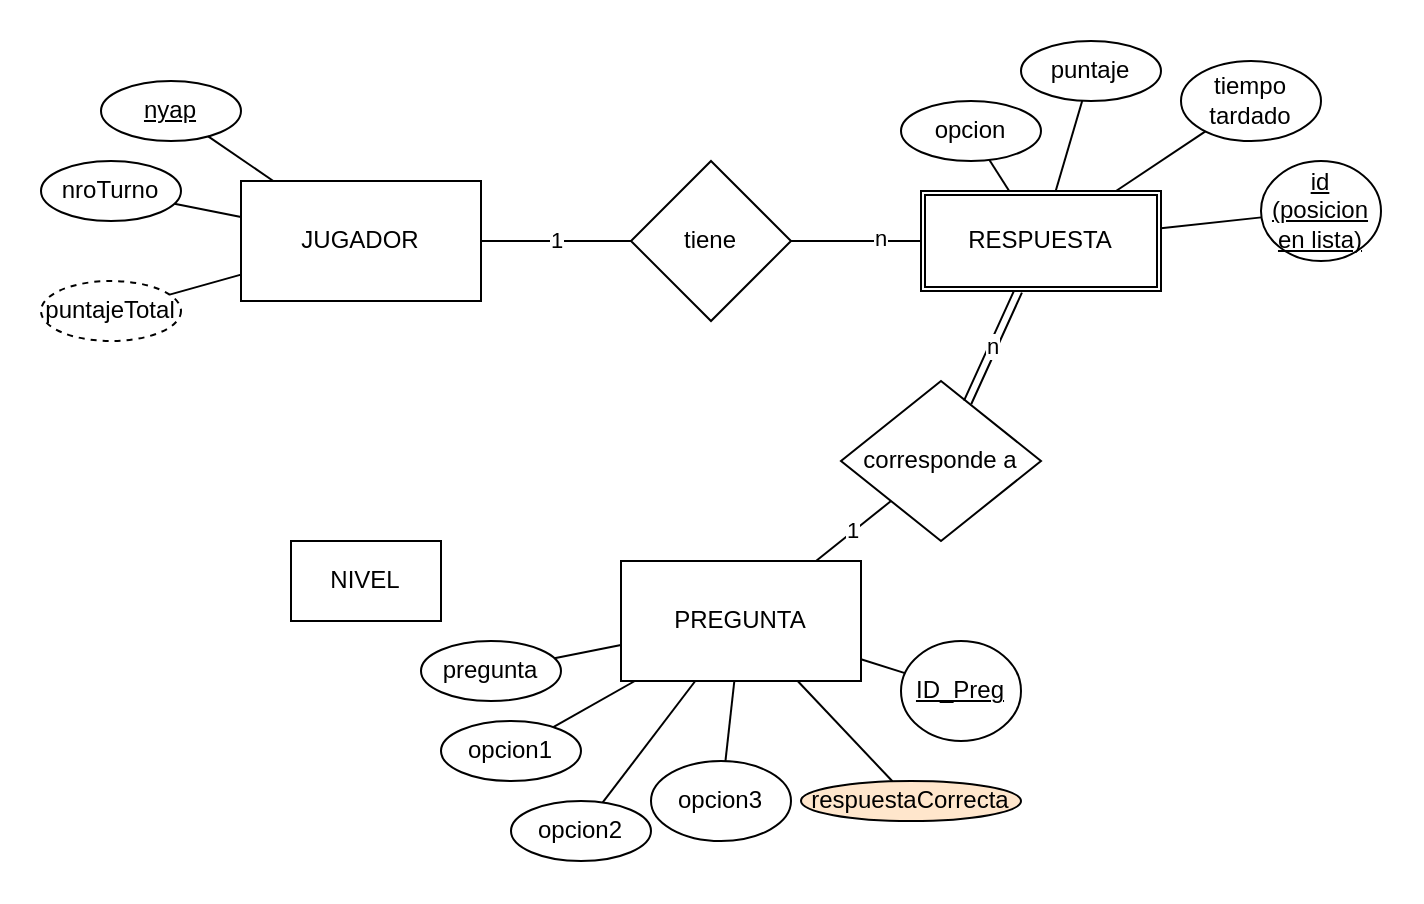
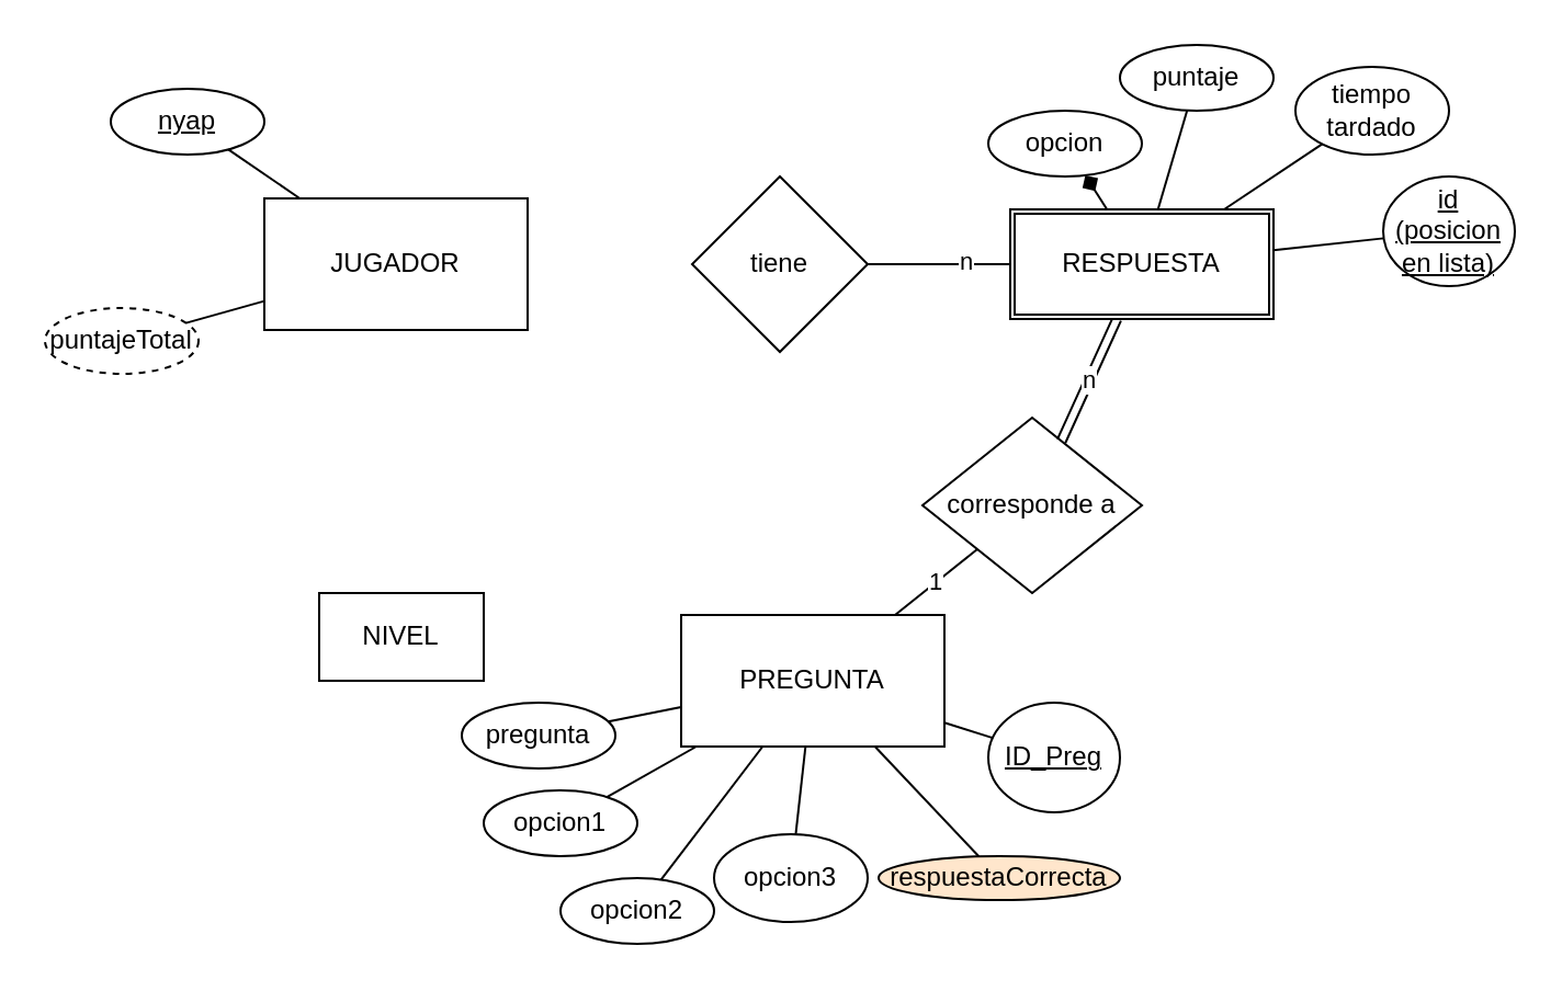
  <mxCell id="0" />
  <mxCell id="1" parent="0" />
  <mxCell id="2" value="JUGADOR" style="rounded=0;whiteSpace=wrap;html=1;" vertex="1" parent="1"><mxGeometry x="120" y="90" width="120" height="60" as="geometry" /></mxCell>
  <mxCell id="3" value="PREGUNTA" style="rounded=0;whiteSpace=wrap;html=1;" vertex="1" parent="1"><mxGeometry x="310" y="280" width="120" height="60" as="geometry" /></mxCell>
  <mxCell id="4" value="nyap" style="ellipse;whiteSpace=wrap;html=1;fontStyle=4" vertex="1" parent="1"><mxGeometry x="50" y="40" width="70" height="30" as="geometry" /></mxCell>
  <mxCell id="5" value="" style="endArrow=none;html=1;rounded=0;" edge="1" parent="1" source="2" target="4"><mxGeometry width="50" height="50" relative="1" as="geometry"><mxPoint x="480" y="250" as="sourcePoint" /><mxPoint x="530" y="200" as="targetPoint" /></mxGeometry></mxCell>
- <mxCell id="6" value="nroTurno" style="ellipse;whiteSpace=wrap;html=1;" vertex="1" parent="1"><mxGeometry x="20" y="80" width="70" height="30" as="geometry" /></mxCell>
- <mxCell id="7" value="" style="endArrow=none;html=1;rounded=0;" edge="1" parent="1" target="6" source="2"><mxGeometry width="50" height="50" relative="1" as="geometry"><mxPoint x="66" y="150" as="sourcePoint" /><mxPoint x="460" y="260" as="targetPoint" /></mxGeometry></mxCell>
  <mxCell id="8" value="tiene" style="rhombus;whiteSpace=wrap;html=1;" vertex="1" parent="1"><mxGeometry x="315" y="80" width="80" height="80" as="geometry" /></mxCell>
- <mxCell id="9" value="1" style="endArrow=none;html=1;rounded=0;" edge="1" parent="1" source="2" target="8"><mxGeometry width="50" height="50" relative="1" as="geometry"><mxPoint x="480" y="250" as="sourcePoint" /><mxPoint x="530" y="200" as="targetPoint" /></mxGeometry></mxCell>
  <mxCell id="10" value="" style="endArrow=none;html=1;rounded=0;" edge="1" parent="1" source="15" target="8"><mxGeometry width="50" height="50" relative="1" as="geometry"><mxPoint x="470" y="120" as="sourcePoint" /><mxPoint x="325" y="130" as="targetPoint" /></mxGeometry></mxCell>
  <mxCell id="11" value="n" style="edgeLabel;html=1;align=center;verticalAlign=middle;resizable=0;points=[];" vertex="1" connectable="0" parent="10"><mxGeometry x="-0.367" y="-2" relative="1" as="geometry"><mxPoint as="offset" /></mxGeometry></mxCell>
  <mxCell id="12" value="corresponde a" style="rhombus;whiteSpace=wrap;html=1;" vertex="1" parent="1"><mxGeometry x="420" y="190" width="100" height="80" as="geometry" /></mxCell>
  <mxCell id="13" value="1" style="endArrow=none;html=1;rounded=0;" edge="1" parent="1" target="12" source="3"><mxGeometry width="50" height="50" relative="1" as="geometry"><mxPoint x="240" y="220" as="sourcePoint" /><mxPoint x="530" y="300" as="targetPoint" /></mxGeometry></mxCell>
  <mxCell id="14" value="n" style="endArrow=none;html=1;rounded=0;shape=link;" edge="1" parent="1" target="12" source="15"><mxGeometry width="50" height="50" relative="1" as="geometry"><mxPoint x="515" y="150" as="sourcePoint" /><mxPoint x="325" y="230" as="targetPoint" /></mxGeometry></mxCell>
  <mxCell id="15" value="RESPUESTA" style="shape=ext;double=1;rounded=0;whiteSpace=wrap;html=1;" vertex="1" parent="1"><mxGeometry x="460" y="95" width="120" height="50" as="geometry" /></mxCell>
  <mxCell id="16" value="puntaje" style="ellipse;whiteSpace=wrap;html=1;" vertex="1" parent="1"><mxGeometry x="510" y="20" width="70" height="30" as="geometry" /></mxCell>
  <mxCell id="17" value="" style="endArrow=none;html=1;rounded=0;" edge="1" parent="1" target="16" source="15"><mxGeometry width="50" height="50" relative="1" as="geometry"><mxPoint x="580" y="40" as="sourcePoint" /><mxPoint x="974" y="140" as="targetPoint" /></mxGeometry></mxCell>
  <mxCell id="18" value="opcion" style="ellipse;whiteSpace=wrap;html=1;" vertex="1" parent="1"><mxGeometry x="450" y="50" width="70" height="30" as="geometry" /></mxCell>
- <mxCell id="19" value="" style="endArrow=none;html=1;rounded=0;" edge="1" parent="1" target="18" source="15"><mxGeometry width="50" height="50" relative="1" as="geometry"><mxPoint x="564" y="48" as="sourcePoint" /><mxPoint x="904" y="200" as="targetPoint" /></mxGeometry></mxCell>
+ <mxCell id="19" value="" style="endArrow=diamond;html=1;rounded=0;" edge="1" parent="1" target="18" source="15"><mxGeometry width="50" height="50" relative="1" as="geometry"><mxPoint x="564" y="48" as="sourcePoint" /><mxPoint x="904" y="200" as="targetPoint" /></mxGeometry></mxCell>
  <mxCell id="20" value="tiempo tardado" style="ellipse;whiteSpace=wrap;html=1;" vertex="1" parent="1"><mxGeometry x="590" y="30" width="70" height="40" as="geometry" /></mxCell>
  <mxCell id="21" value="" style="endArrow=none;html=1;rounded=0;" edge="1" parent="1" target="20" source="15"><mxGeometry width="50" height="50" relative="1" as="geometry"><mxPoint x="637" y="80" as="sourcePoint" /><mxPoint x="1084" y="125" as="targetPoint" /></mxGeometry></mxCell>
  <mxCell id="22" value="id (posicion en lista)" style="ellipse;whiteSpace=wrap;html=1;fontStyle=4" vertex="1" parent="1"><mxGeometry x="630" y="80" width="60" height="50" as="geometry" /></mxCell>
  <mxCell id="23" value="" style="endArrow=none;html=1;rounded=0;" edge="1" parent="1" target="22" source="15"><mxGeometry width="50" height="50" relative="1" as="geometry"><mxPoint x="714" y="140" as="sourcePoint" /><mxPoint x="1114" y="245" as="targetPoint" /></mxGeometry></mxCell>
  <mxCell id="24" value="puntajeTotal" style="ellipse;whiteSpace=wrap;html=1;dashed=1;" vertex="1" parent="1"><mxGeometry x="20" y="140" width="70" height="30" as="geometry" /></mxCell>
  <mxCell id="25" value="" style="endArrow=none;html=1;rounded=0;" edge="1" parent="1" target="24" source="2"><mxGeometry width="50" height="50" relative="1" as="geometry"><mxPoint x="90" y="168" as="sourcePoint" /><mxPoint x="430" y="320" as="targetPoint" /></mxGeometry></mxCell>
  <mxCell id="26" value="ID_Preg" style="ellipse;whiteSpace=wrap;html=1;fontStyle=4" vertex="1" parent="1"><mxGeometry x="450" y="320" width="60" height="50" as="geometry" /></mxCell>
  <mxCell id="27" value="" style="endArrow=none;html=1;rounded=0;" edge="1" parent="1" target="26" source="3"><mxGeometry width="50" height="50" relative="1" as="geometry"><mxPoint x="530" y="394" as="sourcePoint" /><mxPoint x="1064" y="525" as="targetPoint" /></mxGeometry></mxCell>
  <mxCell id="28" value="opcion2" style="ellipse;whiteSpace=wrap;html=1;" vertex="1" parent="1"><mxGeometry x="255" y="400" width="70" height="30" as="geometry" /></mxCell>
  <mxCell id="29" value="" style="endArrow=none;html=1;rounded=0;" edge="1" parent="1" target="28" source="3"><mxGeometry width="50" height="50" relative="1" as="geometry"><mxPoint x="227" y="465" as="sourcePoint" /><mxPoint x="674" y="510" as="targetPoint" /></mxGeometry></mxCell>
  <mxCell id="30" value="opcion1" style="ellipse;whiteSpace=wrap;html=1;" vertex="1" parent="1"><mxGeometry x="220" y="360" width="70" height="30" as="geometry" /></mxCell>
  <mxCell id="31" value="" style="endArrow=none;html=1;rounded=0;" edge="1" parent="1" target="30" source="3"><mxGeometry width="50" height="50" relative="1" as="geometry"><mxPoint x="204" y="465" as="sourcePoint" /><mxPoint x="604" y="570" as="targetPoint" /></mxGeometry></mxCell>
  <mxCell id="32" value="opcion3" style="ellipse;whiteSpace=wrap;html=1;" vertex="1" parent="1"><mxGeometry x="325" y="380" width="70" height="40" as="geometry" /></mxCell>
  <mxCell id="33" value="" style="endArrow=none;html=1;rounded=0;" edge="1" parent="1" target="32" source="3"><mxGeometry width="50" height="50" relative="1" as="geometry"><mxPoint x="257" y="465" as="sourcePoint" /><mxPoint x="784" y="495" as="targetPoint" /></mxGeometry></mxCell>
  <mxCell id="34" value="respuestaCorrecta" style="ellipse;whiteSpace=wrap;html=1;fillColor=#ffe6cc;" vertex="1" parent="1"><mxGeometry x="400" y="390" width="110" height="20" as="geometry" /></mxCell>
  <mxCell id="35" value="" style="endArrow=none;html=1;rounded=0;" edge="1" parent="1" target="34" source="3"><mxGeometry width="50" height="50" relative="1" as="geometry"><mxPoint x="464" y="370" as="sourcePoint" /><mxPoint x="884" y="525" as="targetPoint" /></mxGeometry></mxCell>
  <mxCell id="36" value="pregunta" style="ellipse;whiteSpace=wrap;html=1;" vertex="1" parent="1"><mxGeometry x="210" y="320" width="70" height="30" as="geometry" /></mxCell>
  <mxCell id="37" value="" style="endArrow=none;html=1;rounded=0;" edge="1" parent="1" target="36" source="3"><mxGeometry width="50" height="50" relative="1" as="geometry"><mxPoint x="327" y="350" as="sourcePoint" /><mxPoint x="614" y="580" as="targetPoint" /></mxGeometry></mxCell>
  <mxCell id="38" value="NIVEL" style="rounded=0;whiteSpace=wrap;html=1;" vertex="1" parent="1"><mxGeometry x="145" y="270" width="75" height="40" as="geometry" /></mxCell>
